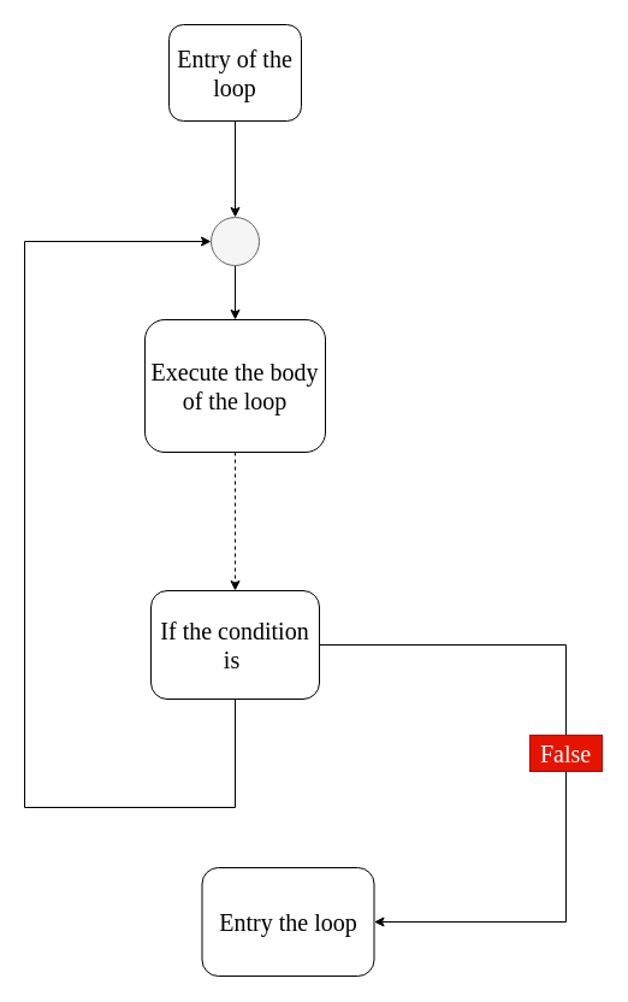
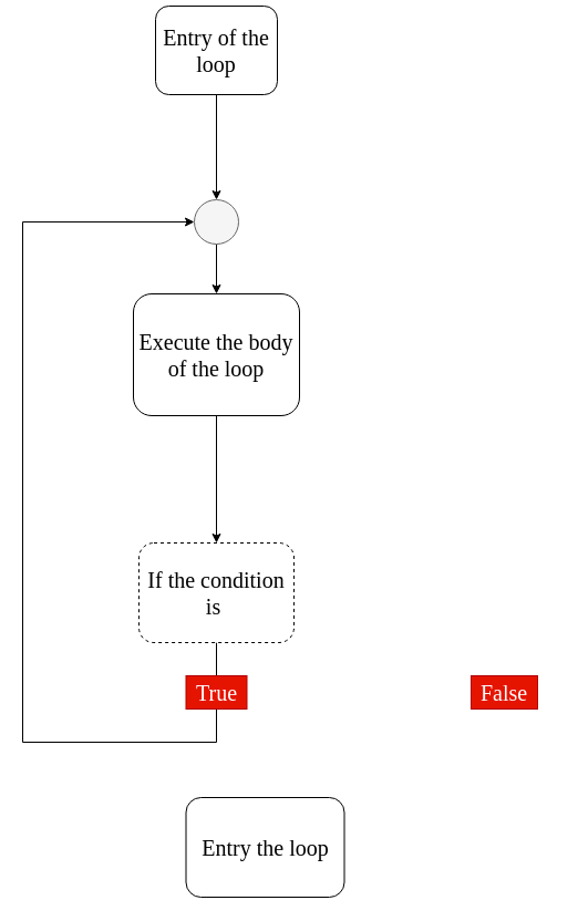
  <mxCell id="0" />
  <mxCell id="1" parent="0" />
  <mxCell id="2" style="edgeStyle=orthogonalEdgeStyle;rounded=0;orthogonalLoop=1;jettySize=auto;html=1;entryX=0.5;entryY=0;entryDx=0;entryDy=0;" parent="1" source="3" target="5" edge="1"><mxGeometry relative="1" as="geometry" /></mxCell>
- <mxCell id="3" value="Entry of the loop" style="rounded=1;whiteSpace=wrap;html=1;fontFamily=Comic Sans MS;fontSize=20;" parent="1" vertex="1"><mxGeometry x="140" y="20" width="110" height="80" as="geometry" /></mxCell>
+ <mxCell id="3" value="Entry of the loop" style="rounded=1;whiteSpace=wrap;html=1;fontFamily=Comic Sans MS;fontSize=20;" parent="1" vertex="1"><mxGeometry x="140" y="5" width="110" height="80" as="geometry" /></mxCell>
  <mxCell id="4" style="edgeStyle=orthogonalEdgeStyle;rounded=0;orthogonalLoop=1;jettySize=auto;html=1;entryX=0.5;entryY=0;entryDx=0;entryDy=0;" parent="1" source="5" target="7" edge="1"><mxGeometry relative="1" as="geometry" /></mxCell>
  <mxCell id="5" value="" style="ellipse;whiteSpace=wrap;html=1;aspect=fixed;fillColor=#f5f5f5;strokeColor=#666666;fontColor=#333333;" parent="1" vertex="1"><mxGeometry x="175" y="180" width="40" height="40" as="geometry" /></mxCell>
- <mxCell id="6" style="edgeStyle=orthogonalEdgeStyle;rounded=0;orthogonalLoop=1;jettySize=auto;html=1;entryX=0.5;entryY=0;entryDx=0;entryDy=0;dashed=1;" parent="1" source="7" target="10" edge="1"><mxGeometry relative="1" as="geometry" /></mxCell>
+ <mxCell id="6" style="edgeStyle=orthogonalEdgeStyle;rounded=0;orthogonalLoop=1;jettySize=auto;html=1;entryX=0.5;entryY=0;entryDx=0;entryDy=0;" parent="1" source="7" target="10" edge="1"><mxGeometry relative="1" as="geometry" /></mxCell>
  <mxCell id="7" value="Execute the body of the loop" style="rounded=1;whiteSpace=wrap;html=1;fontFamily=Comic Sans MS;fontSize=20;" parent="1" vertex="1"><mxGeometry x="120" y="265" width="150" height="110" as="geometry" /></mxCell>
  <mxCell id="8" style="edgeStyle=orthogonalEdgeStyle;rounded=0;orthogonalLoop=1;jettySize=auto;html=1;exitX=0.5;exitY=1;exitDx=0;exitDy=0;entryX=0;entryY=0.5;entryDx=0;entryDy=0;" parent="1" source="10" target="5" edge="1"><mxGeometry relative="1" as="geometry"><Array as="points"><mxPoint x="195" y="670" /><mxPoint x="20" y="670" /><mxPoint x="20" y="200" /></Array></mxGeometry></mxCell>
- <mxCell id="9" style="edgeStyle=orthogonalEdgeStyle;rounded=0;orthogonalLoop=1;jettySize=auto;html=1;entryX=1;entryY=0.5;entryDx=0;entryDy=0;fontFamily=Comic Sans MS;fontSize=20;" parent="1" source="10" target="12" edge="1"><mxGeometry relative="1" as="geometry"><Array as="points"><mxPoint x="470" y="535" /><mxPoint x="470" y="765" /></Array></mxGeometry></mxCell>
- <mxCell id="10" value="If the condition is&amp;nbsp;" style="rounded=1;whiteSpace=wrap;html=1;fontFamily=Comic Sans MS;fontSize=20;" parent="1" vertex="1"><mxGeometry x="125" y="490" width="140" height="90" as="geometry" /></mxCell>
+ <mxCell id="10" value="If the condition is&amp;nbsp;" style="rounded=1;whiteSpace=wrap;html=1;fontFamily=Comic Sans MS;fontSize=20;dashed=1;" parent="1" vertex="1"><mxGeometry x="125" y="490" width="140" height="90" as="geometry" /></mxCell>
+ <mxCell id="11" value="True" style="text;html=1;strokeColor=#B20000;fillColor=#e51400;align=center;verticalAlign=middle;whiteSpace=wrap;rounded=0;fontSize=20;fontFamily=Comic Sans MS;fontColor=#ffffff;" parent="1" vertex="1"><mxGeometry x="167.5" y="610" width="55" height="30" as="geometry" /></mxCell>
  <mxCell id="12" value="Entry the loop" style="rounded=1;whiteSpace=wrap;html=1;fontFamily=Comic Sans MS;fontSize=20;" parent="1" vertex="1"><mxGeometry x="167.5" y="720" width="143" height="90" as="geometry" /></mxCell>
- <mxCell id="13" value="False" style="text;html=1;strokeColor=#B20000;fillColor=#e51400;align=center;verticalAlign=middle;whiteSpace=wrap;rounded=0;fontFamily=Comic Sans MS;fontSize=20;fontColor=#ffffff;" parent="1" vertex="1"><mxGeometry x="440" y="610" width="60" height="30" as="geometry" /></mxCell>
+ <mxCell id="13" value="False" style="text;html=1;strokeColor=#B20000;fillColor=#e51400;align=center;verticalAlign=middle;whiteSpace=wrap;rounded=0;fontFamily=Comic Sans MS;fontSize=20;fontColor=#ffffff;" parent="1" vertex="1"><mxGeometry x="425" y="610" width="60" height="30" as="geometry" /></mxCell>
